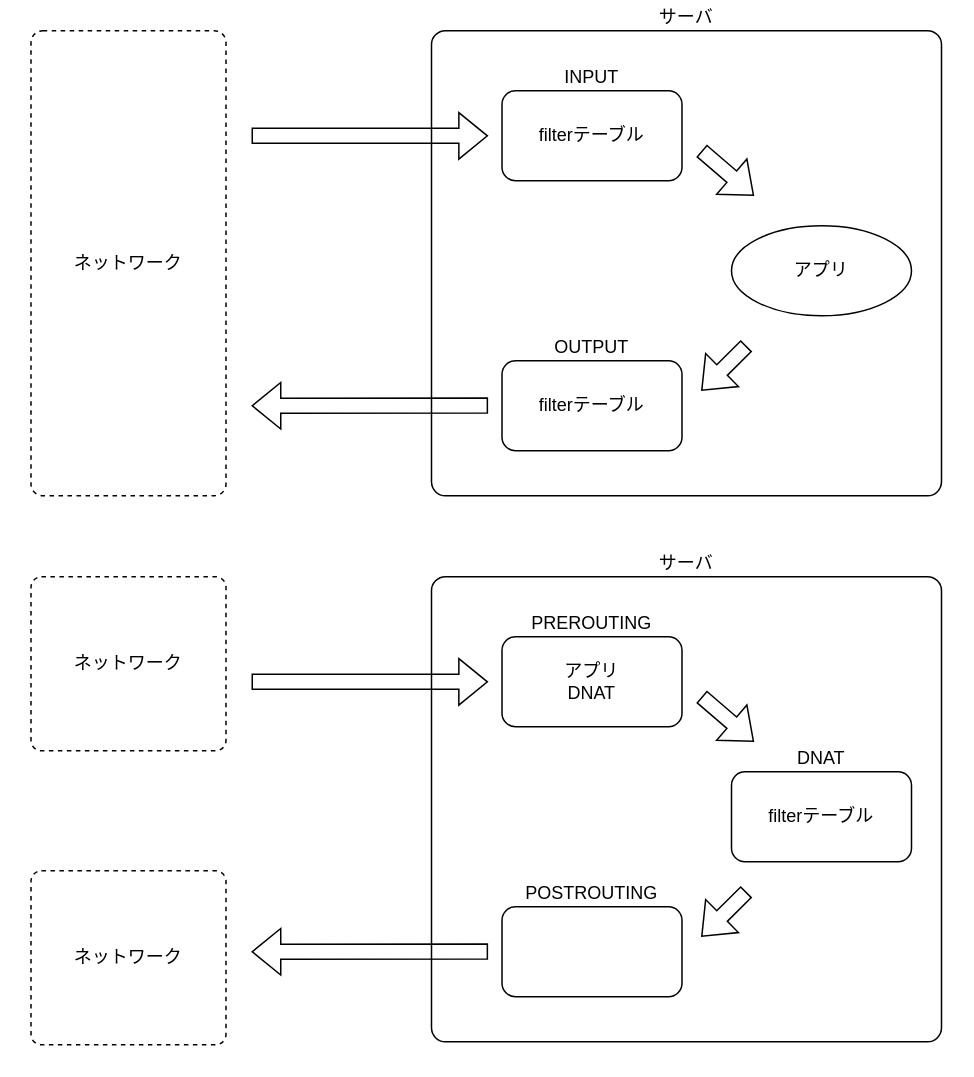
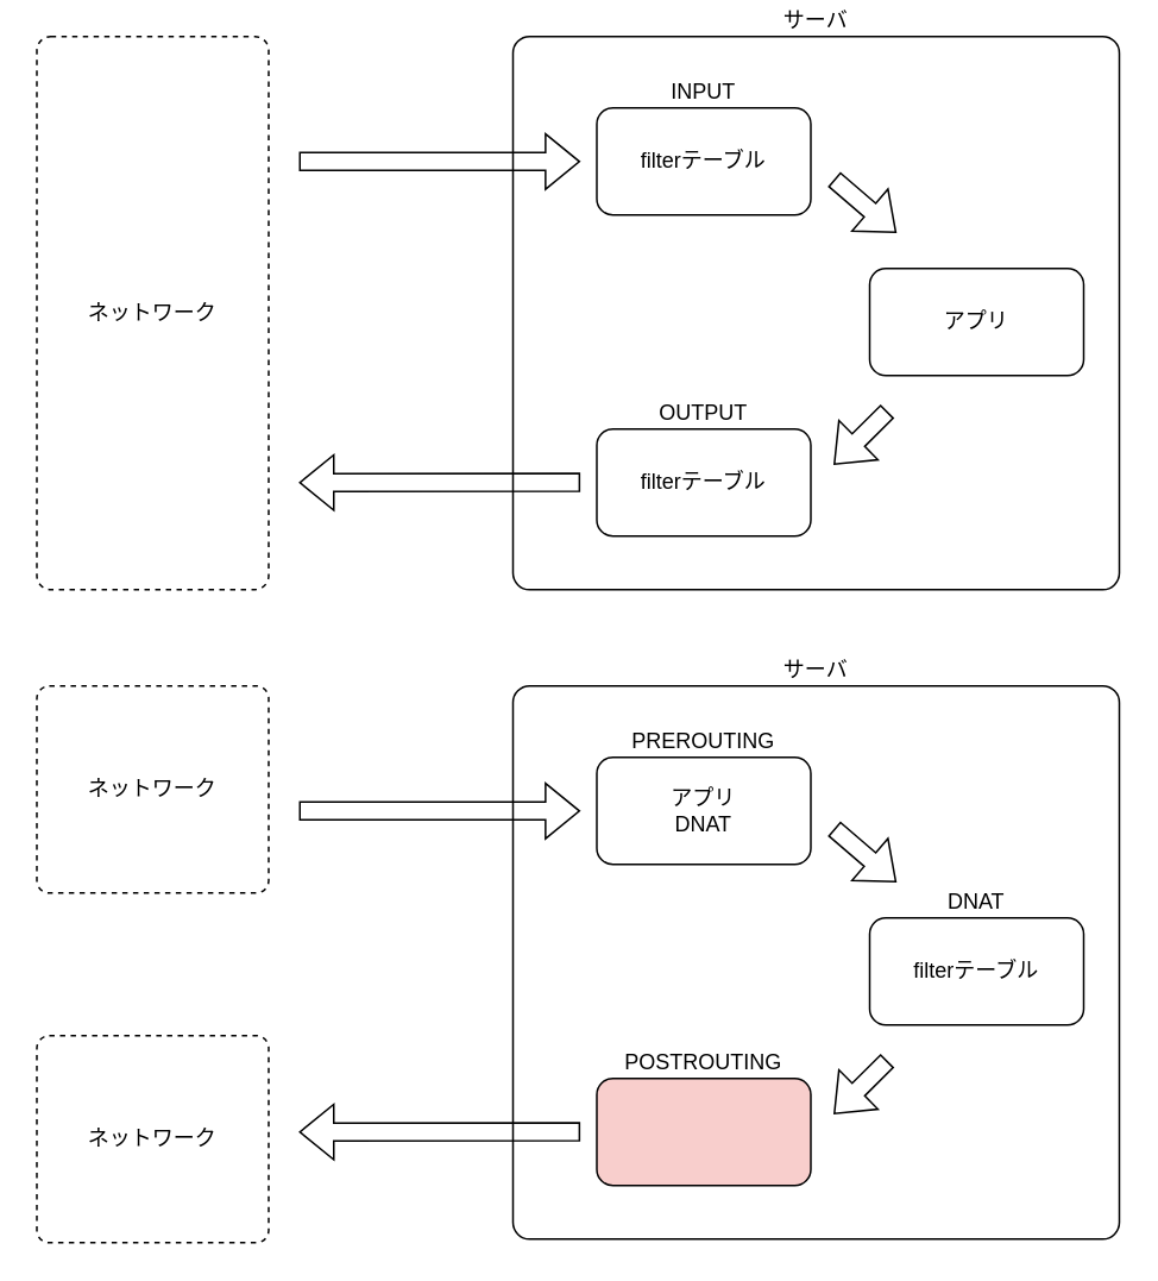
  <mxCell id="0" />
  <mxCell id="1" parent="0" />
  <mxCell id="2" value="ネットワーク" style="rounded=1;whiteSpace=wrap;html=1;arcSize=6;dashed=1;fillColor=none;" vertex="1" parent="1"><mxGeometry x="20" y="20" width="130" height="310" as="geometry" /></mxCell>
  <mxCell id="3" value="サーバ" style="rounded=1;whiteSpace=wrap;html=1;arcSize=3;fillColor=none;labelPosition=center;verticalLabelPosition=top;align=center;verticalAlign=bottom;" vertex="1" parent="1"><mxGeometry x="287" y="20" width="340" height="310" as="geometry" /></mxCell>
  <mxCell id="4" value="" style="shape=flexArrow;endArrow=classic;html=1;rounded=0;entryX=0.111;entryY=0.226;entryDx=0;entryDy=0;entryPerimeter=0;" edge="1" parent="1" target="3"><mxGeometry width="50" height="50" relative="1" as="geometry"><mxPoint x="167" y="90" as="sourcePoint" /><mxPoint x="257" y="90" as="targetPoint" /></mxGeometry></mxCell>
  <mxCell id="5" value="" style="shape=flexArrow;endArrow=classic;html=1;rounded=0;exitX=0.111;exitY=0.806;exitDx=0;exitDy=0;exitPerimeter=0;" edge="1" parent="1" source="3"><mxGeometry width="50" height="50" relative="1" as="geometry"><mxPoint x="257" y="270" as="sourcePoint" /><mxPoint x="167" y="270" as="targetPoint" /></mxGeometry></mxCell>
  <mxCell id="6" value="INPUT" style="rounded=1;whiteSpace=wrap;html=1;labelPosition=center;verticalLabelPosition=top;align=center;verticalAlign=bottom;" vertex="1" parent="1"><mxGeometry x="334" y="60" width="120" height="60" as="geometry" /></mxCell>
  <mxCell id="7" value="OUTPUT" style="rounded=1;whiteSpace=wrap;html=1;labelPosition=center;verticalLabelPosition=top;align=center;verticalAlign=bottom;" vertex="1" parent="1"><mxGeometry x="334" y="240" width="120" height="60" as="geometry" /></mxCell>
- <mxCell id="8" value="アプリ" style="ellipse;whiteSpace=wrap;html=1;" vertex="1" parent="1"><mxGeometry x="487" y="150" width="120" height="60" as="geometry" /></mxCell>
+ <mxCell id="8" value="アプリ" style="rounded=1;whiteSpace=wrap;html=1;" vertex="1" parent="1"><mxGeometry x="487" y="150" width="120" height="60" as="geometry" /></mxCell>
  <mxCell id="9" value="" style="shape=flexArrow;endArrow=classic;html=1;rounded=0;entryX=0.647;entryY=0.387;entryDx=0;entryDy=0;entryPerimeter=0;" edge="1" parent="1"><mxGeometry width="50" height="50" relative="1" as="geometry"><mxPoint x="467" y="100" as="sourcePoint" /><mxPoint x="501.98" y="129.97" as="targetPoint" /></mxGeometry></mxCell>
  <mxCell id="10" value="" style="shape=flexArrow;endArrow=classic;html=1;rounded=0;entryX=0.529;entryY=0.774;entryDx=0;entryDy=0;entryPerimeter=0;" edge="1" parent="1" target="3"><mxGeometry width="50" height="50" relative="1" as="geometry"><mxPoint x="497" y="230" as="sourcePoint" /><mxPoint x="531.98" y="259.97" as="targetPoint" /></mxGeometry></mxCell>
  <mxCell id="11" value="filterテーブル" style="text;html=1;strokeColor=none;fillColor=none;align=center;verticalAlign=middle;whiteSpace=wrap;rounded=0;" vertex="1" parent="1"><mxGeometry x="349" y="75" width="90" height="30" as="geometry" /></mxCell>
  <mxCell id="12" value="filterテーブル" style="text;html=1;strokeColor=none;fillColor=none;align=center;verticalAlign=middle;whiteSpace=wrap;rounded=0;" vertex="1" parent="1"><mxGeometry x="349" y="255" width="90" height="30" as="geometry" /></mxCell>
  <mxCell id="13" value="ネットワーク" style="rounded=1;whiteSpace=wrap;html=1;arcSize=6;dashed=1;fillColor=none;" vertex="1" parent="1"><mxGeometry x="20" y="384" width="130" height="116" as="geometry" /></mxCell>
  <mxCell id="14" value="サーバ" style="rounded=1;whiteSpace=wrap;html=1;arcSize=3;fillColor=none;labelPosition=center;verticalLabelPosition=top;align=center;verticalAlign=bottom;" vertex="1" parent="1"><mxGeometry x="287" y="384" width="340" height="310" as="geometry" /></mxCell>
  <mxCell id="15" value="" style="shape=flexArrow;endArrow=classic;html=1;rounded=0;entryX=0.111;entryY=0.226;entryDx=0;entryDy=0;entryPerimeter=0;" edge="1" parent="1" target="14"><mxGeometry width="50" height="50" relative="1" as="geometry"><mxPoint x="167" y="454" as="sourcePoint" /><mxPoint x="257" y="454" as="targetPoint" /></mxGeometry></mxCell>
  <mxCell id="16" value="" style="shape=flexArrow;endArrow=classic;html=1;rounded=0;exitX=0.111;exitY=0.806;exitDx=0;exitDy=0;exitPerimeter=0;" edge="1" parent="1" source="14"><mxGeometry width="50" height="50" relative="1" as="geometry"><mxPoint x="257" y="634" as="sourcePoint" /><mxPoint x="167" y="634" as="targetPoint" /></mxGeometry></mxCell>
  <mxCell id="17" value="PREROUTING" style="rounded=1;whiteSpace=wrap;html=1;labelPosition=center;verticalLabelPosition=top;align=center;verticalAlign=bottom;" vertex="1" parent="1"><mxGeometry x="334" y="424" width="120" height="60" as="geometry" /></mxCell>
- <mxCell id="18" value="POSTROUTING" style="rounded=1;whiteSpace=wrap;html=1;labelPosition=center;verticalLabelPosition=top;align=center;verticalAlign=bottom;" vertex="1" parent="1"><mxGeometry x="334" y="604" width="120" height="60" as="geometry" /></mxCell>
+ <mxCell id="18" value="POSTROUTING" style="rounded=1;whiteSpace=wrap;html=1;labelPosition=center;verticalLabelPosition=top;align=center;verticalAlign=bottom;fillColor=#f8cecc;" vertex="1" parent="1"><mxGeometry x="334" y="604" width="120" height="60" as="geometry" /></mxCell>
  <mxCell id="19" value="DNAT" style="rounded=1;whiteSpace=wrap;html=1;labelPosition=center;verticalLabelPosition=top;align=center;verticalAlign=bottom;" vertex="1" parent="1"><mxGeometry x="487" y="514" width="120" height="60" as="geometry" /></mxCell>
  <mxCell id="20" value="" style="shape=flexArrow;endArrow=classic;html=1;rounded=0;entryX=0.647;entryY=0.387;entryDx=0;entryDy=0;entryPerimeter=0;" edge="1" parent="1"><mxGeometry width="50" height="50" relative="1" as="geometry"><mxPoint x="467" y="464" as="sourcePoint" /><mxPoint x="501.98" y="493.97" as="targetPoint" /></mxGeometry></mxCell>
  <mxCell id="21" value="" style="shape=flexArrow;endArrow=classic;html=1;rounded=0;entryX=0.529;entryY=0.774;entryDx=0;entryDy=0;entryPerimeter=0;" edge="1" parent="1" target="14"><mxGeometry width="50" height="50" relative="1" as="geometry"><mxPoint x="497" y="594" as="sourcePoint" /><mxPoint x="531.98" y="623.97" as="targetPoint" /></mxGeometry></mxCell>
  <mxCell id="22" value="アプリ&lt;br&gt;DNAT" style="text;html=1;strokeColor=none;fillColor=none;align=center;verticalAlign=middle;whiteSpace=wrap;rounded=0;" vertex="1" parent="1"><mxGeometry x="349" y="439" width="90" height="30" as="geometry" /></mxCell>
  <mxCell id="23" value="ネットワーク" style="rounded=1;whiteSpace=wrap;html=1;arcSize=6;dashed=1;fillColor=none;" vertex="1" parent="1"><mxGeometry x="20" y="580" width="130" height="116" as="geometry" /></mxCell>
  <mxCell id="24" value="filterテーブル" style="text;html=1;strokeColor=none;fillColor=none;align=center;verticalAlign=middle;whiteSpace=wrap;rounded=0;" vertex="1" parent="1"><mxGeometry x="502" y="529" width="90" height="30" as="geometry" /></mxCell>
